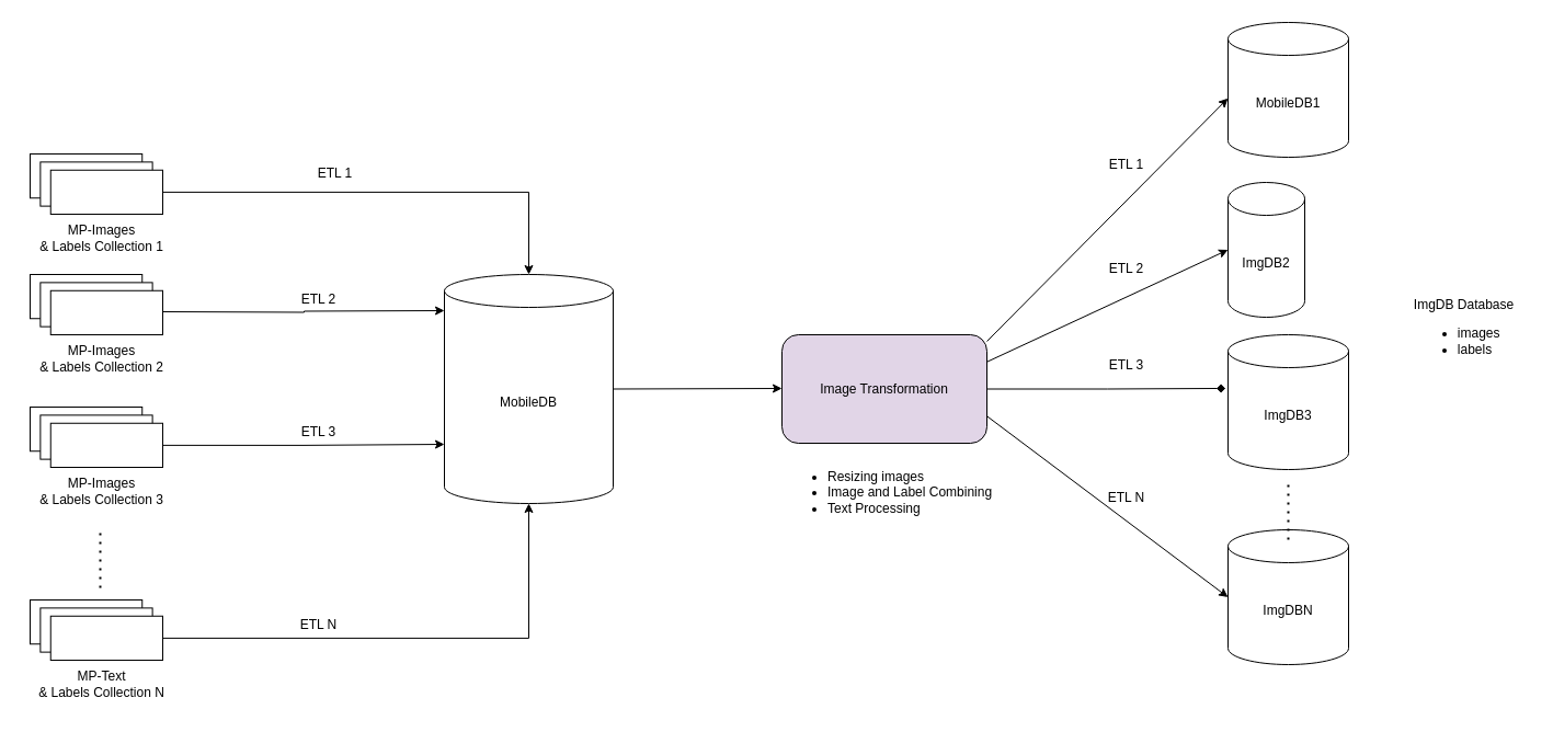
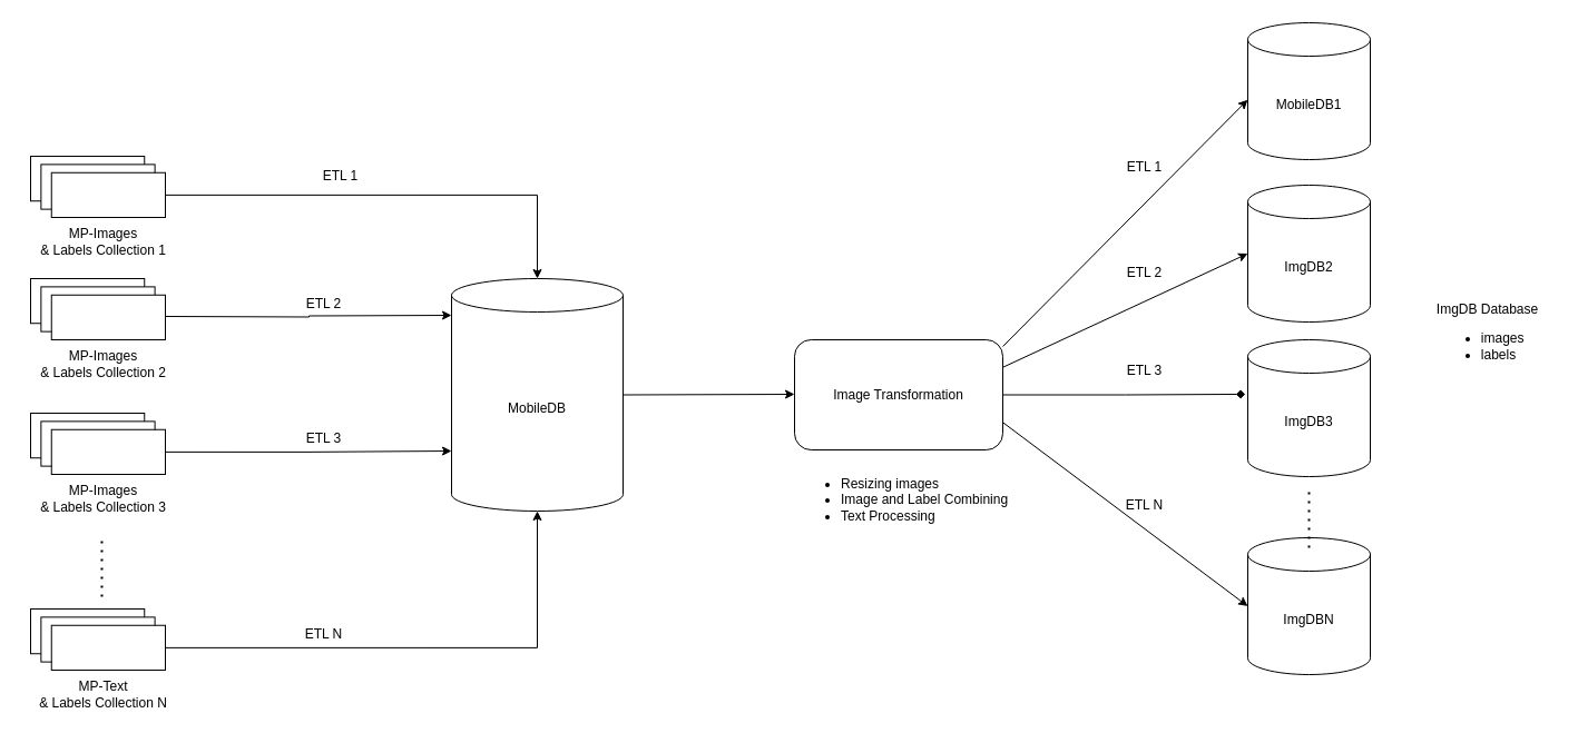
  <mxCell id="0" />
  <mxCell id="1" parent="0" />
  <mxCell id="2" style="edgeStyle=orthogonalEdgeStyle;rounded=0;orthogonalLoop=1;jettySize=auto;html=1;exitX=1;exitY=0.5;exitDx=0;exitDy=0;exitPerimeter=0;" edge="1" parent="1" source="3"><mxGeometry relative="1" as="geometry"><mxPoint x="713" y="354" as="targetPoint" /></mxGeometry></mxCell>
  <mxCell id="3" value="MobileDB" style="shape=cylinder3;whiteSpace=wrap;html=1;boundedLbl=1;backgroundOutline=1;size=15;" vertex="1" parent="1"><mxGeometry x="405" y="250" width="154" height="209" as="geometry" /></mxCell>
  <mxCell id="4" value="" style="group" vertex="1" connectable="0" parent="1"><mxGeometry x="20" y="140" width="143" height="99" as="geometry" /></mxCell>
  <mxCell id="5" value="" style="group" vertex="1" connectable="0" parent="4"><mxGeometry x="7" width="121" height="55" as="geometry" /></mxCell>
  <mxCell id="6" value="" style="rounded=0;whiteSpace=wrap;html=1;" vertex="1" parent="5"><mxGeometry width="102.254" height="40.244" as="geometry" /></mxCell>
  <mxCell id="7" value="" style="rounded=0;whiteSpace=wrap;html=1;" vertex="1" parent="5"><mxGeometry x="9.373" y="7.378" width="102.254" height="40.244" as="geometry" /></mxCell>
  <mxCell id="8" value="" style="rounded=0;whiteSpace=wrap;html=1;" vertex="1" parent="5"><mxGeometry x="18.746" y="14.756" width="102.254" height="40.244" as="geometry" /></mxCell>
  <mxCell id="9" value="MP-Images&lt;div&gt;&amp;amp; Labels Collection 1&lt;/div&gt;" style="text;html=1;align=center;verticalAlign=middle;resizable=0;points=[];autosize=1;strokeColor=none;fillColor=none;" vertex="1" parent="4"><mxGeometry y="55" width="143" height="44" as="geometry" /></mxCell>
  <mxCell id="10" value="" style="group" vertex="1" connectable="0" parent="1"><mxGeometry x="20" y="250" width="143" height="99" as="geometry" /></mxCell>
  <mxCell id="11" value="" style="group" vertex="1" connectable="0" parent="10"><mxGeometry x="7" width="121" height="55" as="geometry" /></mxCell>
  <mxCell id="12" value="" style="rounded=0;whiteSpace=wrap;html=1;" vertex="1" parent="11"><mxGeometry width="102.254" height="40.244" as="geometry" /></mxCell>
  <mxCell id="13" value="" style="rounded=0;whiteSpace=wrap;html=1;" vertex="1" parent="11"><mxGeometry x="9.373" y="7.378" width="102.254" height="40.244" as="geometry" /></mxCell>
  <mxCell id="14" value="" style="rounded=0;whiteSpace=wrap;html=1;" vertex="1" parent="11"><mxGeometry x="18.746" y="14.756" width="102.254" height="40.244" as="geometry" /></mxCell>
  <mxCell id="15" value="MP-Images&lt;div&gt;&amp;amp; Labels Collection 2&lt;/div&gt;" style="text;html=1;align=center;verticalAlign=middle;resizable=0;points=[];autosize=1;strokeColor=none;fillColor=none;" vertex="1" parent="10"><mxGeometry y="55" width="143" height="44" as="geometry" /></mxCell>
  <mxCell id="16" value="" style="group" vertex="1" connectable="0" parent="1"><mxGeometry x="20" y="371" width="143" height="99" as="geometry" /></mxCell>
  <mxCell id="17" value="" style="group" vertex="1" connectable="0" parent="16"><mxGeometry x="7" width="121" height="55" as="geometry" /></mxCell>
  <mxCell id="18" value="" style="rounded=0;whiteSpace=wrap;html=1;" vertex="1" parent="17"><mxGeometry width="102.254" height="40.244" as="geometry" /></mxCell>
  <mxCell id="19" value="" style="rounded=0;whiteSpace=wrap;html=1;" vertex="1" parent="17"><mxGeometry x="9.373" y="7.378" width="102.254" height="40.244" as="geometry" /></mxCell>
  <mxCell id="20" value="" style="rounded=0;whiteSpace=wrap;html=1;" vertex="1" parent="17"><mxGeometry x="18.746" y="14.756" width="102.254" height="40.244" as="geometry" /></mxCell>
  <mxCell id="21" value="MP-Images&lt;div&gt;&amp;amp; Labels Collection 3&lt;/div&gt;" style="text;html=1;align=center;verticalAlign=middle;resizable=0;points=[];autosize=1;strokeColor=none;fillColor=none;" vertex="1" parent="16"><mxGeometry y="55" width="143" height="44" as="geometry" /></mxCell>
  <mxCell id="22" value="" style="group" vertex="1" connectable="0" parent="1"><mxGeometry x="20" y="547" width="143" height="99" as="geometry" /></mxCell>
  <mxCell id="23" value="" style="group" vertex="1" connectable="0" parent="22"><mxGeometry x="7" width="121" height="55" as="geometry" /></mxCell>
  <mxCell id="24" value="" style="rounded=0;whiteSpace=wrap;html=1;" vertex="1" parent="23"><mxGeometry width="102.254" height="40.244" as="geometry" /></mxCell>
  <mxCell id="25" value="" style="rounded=0;whiteSpace=wrap;html=1;" vertex="1" parent="23"><mxGeometry x="9.373" y="7.378" width="102.254" height="40.244" as="geometry" /></mxCell>
  <mxCell id="26" value="" style="rounded=0;whiteSpace=wrap;html=1;" vertex="1" parent="23"><mxGeometry x="18.746" y="14.756" width="102.254" height="40.244" as="geometry" /></mxCell>
  <mxCell id="27" value="MP-Text&lt;div&gt;&amp;amp; Labels Collection N&lt;/div&gt;" style="text;html=1;align=center;verticalAlign=middle;resizable=0;points=[];autosize=1;strokeColor=none;fillColor=none;" vertex="1" parent="22"><mxGeometry y="55" width="143" height="44" as="geometry" /></mxCell>
  <mxCell id="28" value="" style="endArrow=none;dashed=1;html=1;dashPattern=1 3;strokeWidth=2;rounded=0;" edge="1" parent="1"><mxGeometry width="50" height="50" relative="1" as="geometry"><mxPoint x="91" y="536" as="sourcePoint" /><mxPoint x="91" y="481" as="targetPoint" /></mxGeometry></mxCell>
  <mxCell id="29" style="edgeStyle=orthogonalEdgeStyle;rounded=0;orthogonalLoop=1;jettySize=auto;html=1;exitX=1;exitY=0.5;exitDx=0;exitDy=0;entryX=0.5;entryY=0;entryDx=0;entryDy=0;entryPerimeter=0;" edge="1" parent="1" source="8" target="3"><mxGeometry relative="1" as="geometry" /></mxCell>
  <mxCell id="30" style="edgeStyle=orthogonalEdgeStyle;rounded=0;orthogonalLoop=1;jettySize=auto;html=1;exitX=1;exitY=0.5;exitDx=0;exitDy=0;" edge="1" parent="1" source="26" target="3"><mxGeometry relative="1" as="geometry" /></mxCell>
  <mxCell id="31" style="edgeStyle=orthogonalEdgeStyle;rounded=0;orthogonalLoop=1;jettySize=auto;html=1;exitX=1;exitY=0.5;exitDx=0;exitDy=0;" edge="1" parent="1" source="20"><mxGeometry relative="1" as="geometry"><mxPoint x="405" y="405" as="targetPoint" /></mxGeometry></mxCell>
  <mxCell id="32" style="edgeStyle=orthogonalEdgeStyle;rounded=0;orthogonalLoop=1;jettySize=auto;html=1;exitX=1;exitY=0.5;exitDx=0;exitDy=0;" edge="1" parent="1"><mxGeometry relative="1" as="geometry"><mxPoint x="405" y="283" as="targetPoint" /><mxPoint x="148" y="284" as="sourcePoint" /></mxGeometry></mxCell>
  <mxCell id="33" value="ETL 1&lt;div&gt;&lt;br&gt;&lt;/div&gt;" style="text;html=1;align=center;verticalAlign=middle;resizable=0;points=[];autosize=1;strokeColor=none;fillColor=none;" vertex="1" parent="1"><mxGeometry x="277" y="143" width="55" height="44" as="geometry" /></mxCell>
  <mxCell id="34" value="ETL N" style="text;html=1;align=center;verticalAlign=middle;resizable=0;points=[];autosize=1;strokeColor=none;fillColor=none;" vertex="1" parent="1"><mxGeometry x="262" y="553" width="55" height="33" as="geometry" /></mxCell>
  <mxCell id="35" value="ETL 3" style="text;html=1;align=center;verticalAlign=middle;resizable=0;points=[];autosize=1;strokeColor=none;fillColor=none;" vertex="1" parent="1"><mxGeometry x="262" y="377" width="55" height="33" as="geometry" /></mxCell>
  <mxCell id="36" value="ETL 2" style="text;html=1;align=center;verticalAlign=middle;resizable=0;points=[];autosize=1;strokeColor=none;fillColor=none;" vertex="1" parent="1"><mxGeometry x="262" y="256" width="55" height="33" as="geometry" /></mxCell>
  <mxCell id="37" style="edgeStyle=orthogonalEdgeStyle;rounded=0;orthogonalLoop=1;jettySize=auto;html=1;exitX=1;exitY=0.5;exitDx=0;exitDy=0;entryX=-0.02;entryY=0.398;entryDx=0;entryDy=0;entryPerimeter=0;endArrow=diamond;" edge="1" parent="1" source="38" target="42"><mxGeometry relative="1" as="geometry"><mxPoint x="1021" y="354" as="targetPoint" /></mxGeometry></mxCell>
- <mxCell id="38" value="Image Transformation" style="rounded=1;whiteSpace=wrap;html=1;fillColor=#e1d5e7;" vertex="1" parent="1"><mxGeometry x="713" y="305" width="187" height="99" as="geometry" /></mxCell>
+ <mxCell id="38" value="Image Transformation" style="rounded=1;whiteSpace=wrap;html=1;" vertex="1" parent="1"><mxGeometry x="713" y="305" width="187" height="99" as="geometry" /></mxCell>
  <mxCell id="39" value="&lt;ul&gt;&lt;li&gt;Resizing images&lt;/li&gt;&lt;li style=&quot;&quot;&gt;Image and Label Combining&lt;/li&gt;&lt;li&gt;Text Processing&lt;/li&gt;&lt;/ul&gt;" style="text;html=1;align=left;verticalAlign=middle;resizable=0;points=[];autosize=1;strokeColor=none;fillColor=none;" vertex="1" parent="1"><mxGeometry x="713" y="410" width="220" height="77" as="geometry" /></mxCell>
  <mxCell id="40" value="MobileDB1" style="shape=cylinder3;whiteSpace=wrap;html=1;boundedLbl=1;backgroundOutline=1;size=15;" vertex="1" parent="1"><mxGeometry x="1120" y="20" width="110" height="123" as="geometry" /></mxCell>
- <mxCell id="41" value="ImgDB2" style="shape=cylinder3;whiteSpace=wrap;html=1;boundedLbl=1;backgroundOutline=1;size=15;" vertex="1" parent="1"><mxGeometry x="1120" y="166" width="70" height="123" as="geometry" /></mxCell>
+ <mxCell id="41" value="ImgDB2" style="shape=cylinder3;whiteSpace=wrap;html=1;boundedLbl=1;backgroundOutline=1;size=15;" vertex="1" parent="1"><mxGeometry x="1120" y="166" width="110" height="123" as="geometry" /></mxCell>
  <mxCell id="42" value="ImgDB3" style="shape=cylinder3;whiteSpace=wrap;html=1;boundedLbl=1;backgroundOutline=1;size=15;" vertex="1" parent="1"><mxGeometry x="1120" y="305" width="110" height="123" as="geometry" /></mxCell>
  <mxCell id="43" value="ImgDBN" style="shape=cylinder3;whiteSpace=wrap;html=1;boundedLbl=1;backgroundOutline=1;size=15;" vertex="1" parent="1"><mxGeometry x="1120" y="483" width="110" height="123" as="geometry" /></mxCell>
  <mxCell id="44" value="" style="endArrow=none;dashed=1;html=1;dashPattern=1 3;strokeWidth=2;rounded=0;" edge="1" parent="1"><mxGeometry width="50" height="50" relative="1" as="geometry"><mxPoint x="1175" y="492" as="sourcePoint" /><mxPoint x="1175" y="437" as="targetPoint" /></mxGeometry></mxCell>
  <mxCell id="45" value="" style="endArrow=classic;html=1;rounded=0;entryX=-0.001;entryY=0.563;entryDx=0;entryDy=0;entryPerimeter=0;" edge="1" parent="1" target="40"><mxGeometry width="50" height="50" relative="1" as="geometry"><mxPoint x="900" y="311" as="sourcePoint" /><mxPoint x="950" y="261" as="targetPoint" /></mxGeometry></mxCell>
  <mxCell id="46" value="" style="endArrow=classic;html=1;rounded=0;entryX=0;entryY=0.5;entryDx=0;entryDy=0;entryPerimeter=0;exitX=1;exitY=0.25;exitDx=0;exitDy=0;" edge="1" parent="1" source="38" target="41"><mxGeometry width="50" height="50" relative="1" as="geometry"><mxPoint x="911" y="322" as="sourcePoint" /><mxPoint x="1131" y="100" as="targetPoint" /></mxGeometry></mxCell>
  <mxCell id="47" value="" style="endArrow=classic;html=1;rounded=0;entryX=0;entryY=0.5;entryDx=0;entryDy=0;entryPerimeter=0;exitX=1;exitY=0.75;exitDx=0;exitDy=0;" edge="1" parent="1" source="38" target="43"><mxGeometry width="50" height="50" relative="1" as="geometry"><mxPoint x="867" y="599" as="sourcePoint" /><mxPoint x="1087" y="377" as="targetPoint" /></mxGeometry></mxCell>
  <mxCell id="48" value="&lt;div style=&quot;text-align: left;&quot;&gt;&lt;span style=&quot;background-color: transparent; color: light-dark(rgb(0, 0, 0), rgb(255, 255, 255));&quot;&gt;ImgDB Database&lt;/span&gt;&lt;/div&gt;&lt;div style=&quot;text-align: left;&quot;&gt;&lt;ul&gt;&lt;li&gt;images&lt;/li&gt;&lt;li&gt;labels&lt;/li&gt;&lt;/ul&gt;&lt;/div&gt;&lt;div&gt;&lt;br&gt;&lt;/div&gt;" style="text;html=1;align=center;verticalAlign=middle;resizable=0;points=[];autosize=1;strokeColor=none;fillColor=none;" vertex="1" parent="1"><mxGeometry x="1274" y="261" width="121" height="99" as="geometry" /></mxCell>
  <mxCell id="49" value="ETL 1" style="text;html=1;align=center;verticalAlign=middle;resizable=0;points=[];autosize=1;strokeColor=none;fillColor=none;" vertex="1" parent="1"><mxGeometry x="999" y="133" width="55" height="33" as="geometry" /></mxCell>
  <mxCell id="50" value="ETL 2" style="text;html=1;align=center;verticalAlign=middle;resizable=0;points=[];autosize=1;strokeColor=none;fillColor=none;" vertex="1" parent="1"><mxGeometry x="999" y="228" width="55" height="33" as="geometry" /></mxCell>
  <mxCell id="51" value="ETL 3" style="text;html=1;align=center;verticalAlign=middle;resizable=0;points=[];autosize=1;strokeColor=none;fillColor=none;" vertex="1" parent="1"><mxGeometry x="999" y="316" width="55" height="33" as="geometry" /></mxCell>
  <mxCell id="52" value="ETL N" style="text;html=1;align=center;verticalAlign=middle;resizable=0;points=[];autosize=1;strokeColor=none;fillColor=none;" vertex="1" parent="1"><mxGeometry x="999" y="437" width="55" height="33" as="geometry" /></mxCell>
